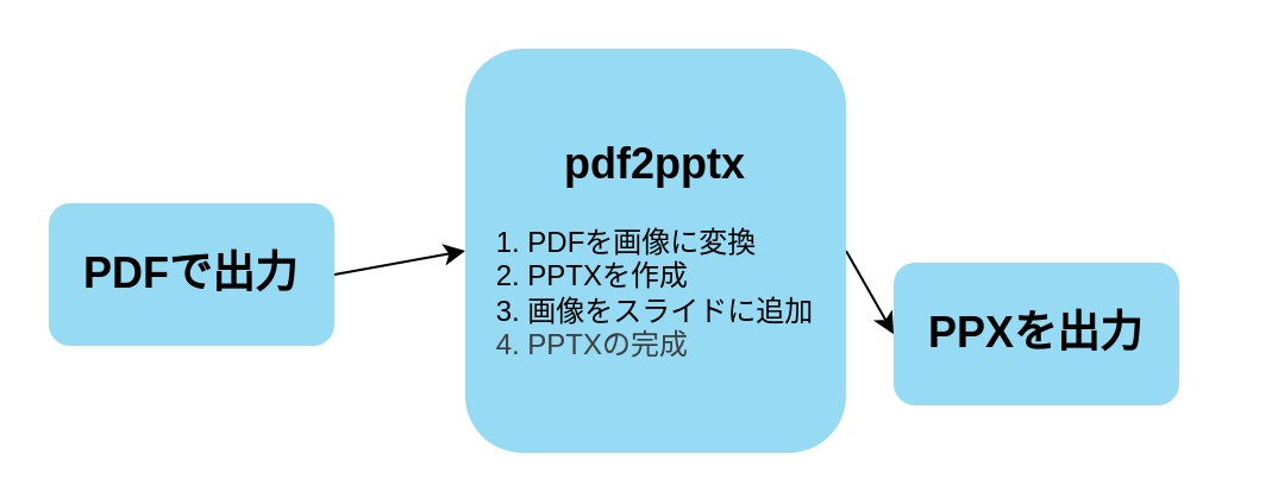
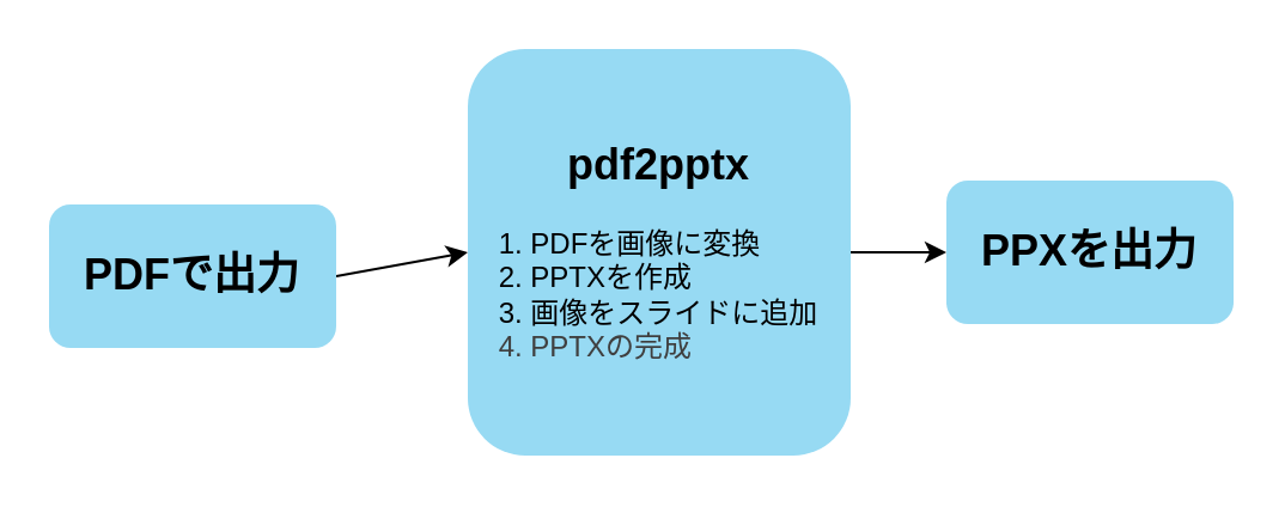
  <mxCell id="0" />
  <mxCell id="1" parent="0" />
  <mxCell id="2" style="edgeStyle=none;html=1;exitX=1;exitY=0.5;exitDx=0;exitDy=0;entryX=0;entryY=0.5;entryDx=0;entryDy=0;" edge="1" parent="1" source="3" target="5"><mxGeometry relative="1" as="geometry" /></mxCell>
  <mxCell id="3" value="&lt;font style=&quot;font-size: 18px;&quot;&gt;&lt;b style=&quot;&quot;&gt;PDFで出力&lt;/b&gt;&lt;/font&gt;" style="rounded=1;whiteSpace=wrap;html=1;strokeColor=none;fillColor=light-dark(#97daf3, #EDEDED);" vertex="1" parent="1"><mxGeometry x="20" y="85" width="120" height="60" as="geometry" /></mxCell>
  <mxCell id="4" style="edgeStyle=none;html=1;exitX=1;exitY=0.5;exitDx=0;exitDy=0;entryX=0;entryY=0.5;entryDx=0;entryDy=0;" edge="1" parent="1" source="5" target="6"><mxGeometry relative="1" as="geometry" /></mxCell>
  <mxCell id="5" value="&lt;span style=&quot;font-size: 18px;&quot;&gt;&lt;b&gt;pdf2pptx&lt;br&gt;&lt;/b&gt;&lt;/span&gt;&lt;div style=&quot;text-align: left;&quot;&gt;&lt;br&gt;&lt;/div&gt;&lt;div style=&quot;text-align: left;&quot;&gt;1.&amp;nbsp;PDFを画像に変換&lt;/div&gt;&lt;div style=&quot;text-align: left;&quot;&gt;2. PPTXを作成&lt;/div&gt;&lt;div style=&quot;text-align: left;&quot;&gt;3.&amp;nbsp;&lt;span style=&quot;background-color: transparent; text-align: center;&quot;&gt;画像をスライドに追加&lt;/span&gt;&lt;/div&gt;&lt;div style=&quot;text-align: left;&quot;&gt;&lt;span style=&quot;color: rgb(63, 63, 63); background-color: transparent;&quot;&gt;4. PPTXの完成&lt;/span&gt;&lt;/div&gt;" style="rounded=1;whiteSpace=wrap;html=1;strokeColor=none;fillColor=light-dark(#97daf3, #EDEDED);" vertex="1" parent="1"><mxGeometry x="195" y="20" width="160" height="170" as="geometry" /></mxCell>
- <mxCell id="6" value="&lt;font style=&quot;font-size: 18px;&quot;&gt;&lt;b style=&quot;&quot;&gt;PPXを出力&lt;/b&gt;&lt;/font&gt;" style="rounded=1;whiteSpace=wrap;html=1;strokeColor=none;fillColor=light-dark(#97daf3, #EDEDED);" vertex="1" parent="1"><mxGeometry x="375" y="110" width="120" height="60" as="geometry" /></mxCell>
+ <mxCell id="6" value="&lt;font style=&quot;font-size: 18px;&quot;&gt;&lt;b style=&quot;&quot;&gt;PPXを出力&lt;/b&gt;&lt;/font&gt;" style="rounded=1;whiteSpace=wrap;html=1;strokeColor=none;fillColor=light-dark(#97daf3, #EDEDED);" vertex="1" parent="1"><mxGeometry x="395" y="75" width="120" height="60" as="geometry" /></mxCell>
